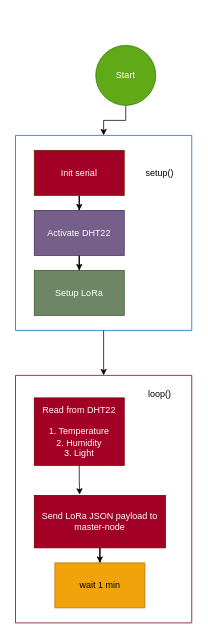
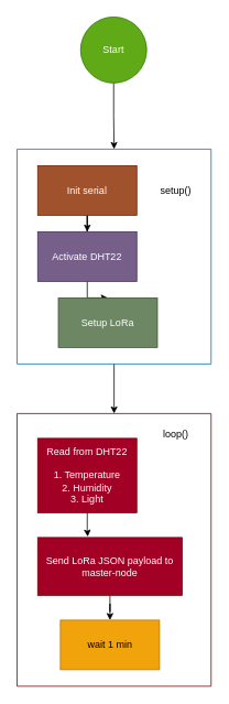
  <mxCell id="0" />
  <mxCell id="1" parent="0" />
  <mxCell id="2" style="edgeStyle=orthogonalEdgeStyle;rounded=0;orthogonalLoop=1;jettySize=auto;html=1;" edge="1" parent="1" source="3" target="5"><mxGeometry relative="1" as="geometry" /></mxCell>
- <mxCell id="3" value="Start" style="ellipse;whiteSpace=wrap;html=1;aspect=fixed;fillColor=#60a917;fontColor=#ffffff;strokeColor=#2D7600;" vertex="1" parent="1"><mxGeometry x="127" y="60" width="80" height="80" as="geometry" /></mxCell>
+ <mxCell id="3" value="Start" style="ellipse;whiteSpace=wrap;html=1;aspect=fixed;fillColor=#60a917;fontColor=#ffffff;strokeColor=#2D7600;" vertex="1" parent="1"><mxGeometry x="97" y="20" width="80" height="80" as="geometry" /></mxCell>
  <mxCell id="4" style="edgeStyle=orthogonalEdgeStyle;rounded=0;orthogonalLoop=1;jettySize=auto;html=1;" edge="1" parent="1" source="5" target="12"><mxGeometry relative="1" as="geometry" /></mxCell>
  <mxCell id="5" value="" style="swimlane;startSize=0;fillColor=#1ba1e2;fontColor=#ffffff;strokeColor=#006EAF;" vertex="1" parent="1"><mxGeometry x="20" y="180" width="235" height="260" as="geometry" /></mxCell>
  <mxCell id="6" value="&lt;div&gt;setup()&lt;/div&gt;" style="text;html=1;align=center;verticalAlign=middle;resizable=0;points=[];autosize=1;strokeColor=none;fillColor=none;" vertex="1" parent="5"><mxGeometry x="162" y="35" width="60" height="30" as="geometry" /></mxCell>
  <mxCell id="7" style="edgeStyle=orthogonalEdgeStyle;rounded=0;orthogonalLoop=1;jettySize=auto;html=1;entryX=0.5;entryY=0;entryDx=0;entryDy=0;" edge="1" parent="5" source="8" target="10"><mxGeometry relative="1" as="geometry" /></mxCell>
- <mxCell id="8" value="Init serial" style="rounded=0;whiteSpace=wrap;html=1;fillColor=#a20025;fontColor=#ffffff;strokeColor=#6D1F00;" vertex="1" parent="5"><mxGeometry x="25" y="20" width="120" height="60" as="geometry" /></mxCell>
+ <mxCell id="8" value="Init serial" style="rounded=0;whiteSpace=wrap;html=1;fillColor=#a0522d;fontColor=#ffffff;strokeColor=#6D1F00;" vertex="1" parent="5"><mxGeometry x="25" y="20" width="120" height="60" as="geometry" /></mxCell>
  <mxCell id="9" style="edgeStyle=orthogonalEdgeStyle;rounded=0;orthogonalLoop=1;jettySize=auto;html=1;entryX=0.5;entryY=0;entryDx=0;entryDy=0;" edge="1" parent="5" source="10" target="11"><mxGeometry relative="1" as="geometry" /></mxCell>
  <mxCell id="10" value="Activate DHT22" style="rounded=0;whiteSpace=wrap;html=1;fillColor=#76608a;fontColor=#ffffff;strokeColor=#432D57;" vertex="1" parent="5"><mxGeometry x="25" y="100" width="120" height="60" as="geometry" /></mxCell>
- <mxCell id="11" value="&lt;div&gt;Setup LoRa&lt;/div&gt;" style="rounded=0;whiteSpace=wrap;html=1;fillColor=#6d8764;fontColor=#ffffff;strokeColor=#3A5431;" vertex="1" parent="5"><mxGeometry x="25" y="180" width="120" height="60" as="geometry" /></mxCell>
+ <mxCell id="11" value="&lt;div&gt;Setup LoRa&lt;/div&gt;" style="rounded=0;whiteSpace=wrap;html=1;fillColor=#6d8764;fontColor=#ffffff;strokeColor=#3A5431;" vertex="1" parent="5"><mxGeometry x="50" y="180" width="120" height="60" as="geometry" /></mxCell>
  <mxCell id="12" value="" style="swimlane;startSize=0;fillColor=#a20025;fontColor=#ffffff;strokeColor=#6F0000;" vertex="1" parent="1"><mxGeometry x="20" y="500" width="235" height="330" as="geometry" /></mxCell>
  <mxCell id="13" value="loop()" style="text;html=1;align=center;verticalAlign=middle;resizable=0;points=[];autosize=1;strokeColor=none;fillColor=none;" vertex="1" parent="12"><mxGeometry x="167" y="10" width="50" height="30" as="geometry" /></mxCell>
  <mxCell id="14" value="&lt;div&gt;Read from DHT22&lt;/div&gt;&lt;div&gt;&lt;br&gt;&lt;/div&gt;&lt;div&gt;1. Temperature&lt;/div&gt;&lt;div&gt;2. Humidity&lt;/div&gt;&lt;div&gt;3. Light&lt;/div&gt;" style="rounded=0;whiteSpace=wrap;html=1;fillColor=#a20025;fontColor=#ffffff;strokeColor=#6F0000;" vertex="1" parent="12"><mxGeometry x="25" y="30" width="120" height="90" as="geometry" /></mxCell>
  <mxCell id="15" value="" style="edgeStyle=orthogonalEdgeStyle;rounded=0;orthogonalLoop=1;jettySize=auto;html=1;" edge="1" parent="12" source="16" target="18"><mxGeometry relative="1" as="geometry" /></mxCell>
- <mxCell id="16" value="Send LoRa JSON payload to master-node" style="rounded=0;whiteSpace=wrap;html=1;fillColor=#a20025;fontColor=#ffffff;strokeColor=#6F0000;" vertex="1" parent="12"><mxGeometry x="25" y="160" width="175" height="70" as="geometry" /></mxCell>
+ <mxCell id="16" value="Send LoRa JSON payload to master-node" style="rounded=0;whiteSpace=wrap;html=1;fillColor=#a20025;fontColor=#ffffff;strokeColor=#6F0000;" vertex="1" parent="12"><mxGeometry x="25" y="150" width="175" height="70" as="geometry" /></mxCell>
  <mxCell id="17" style="edgeStyle=orthogonalEdgeStyle;rounded=0;orthogonalLoop=1;jettySize=auto;html=1;entryX=0.346;entryY=-0.014;entryDx=0;entryDy=0;entryPerimeter=0;" edge="1" parent="12" source="14" target="16"><mxGeometry relative="1" as="geometry" /></mxCell>
  <mxCell id="18" value="wait 1 min" style="whiteSpace=wrap;html=1;rounded=0;fillColor=#f0a30a;fontColor=#000000;strokeColor=#BD7000;" vertex="1" parent="12"><mxGeometry x="52.5" y="250" width="120" height="60" as="geometry" /></mxCell>
